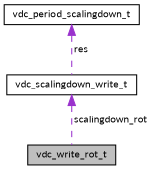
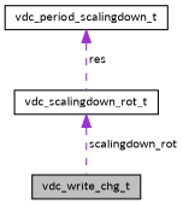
  digraph {
    fontname=Lato
    node [color=black fillcolor=white fontname=Lato fontsize=10 shape=record style=filled]
    edge [color=darkorchid3 dir=back fontname=Lato fontsize=10 labelfontname=Helvetica labelfontsize=10 style=dashed]
-   n1 [fillcolor=grey75 fontcolor=black height=0.2 label=vdc_write_rot_t width=0.4]
-   n2 [height=0.2 label=vdc_scalingdown_write_t width=0.4]
+   n1 [fillcolor=grey75 fontcolor=black height=0.2 label=vdc_write_chg_t width=0.4]
+   n2 [height=0.2 label=vdc_scalingdown_rot_t width=0.4]
    n3 [height=0.2 label=vdc_period_scalingdown_t width=0.4]
    n2 -> n1 [label=" scalingdown_rot"]
    n3 -> n2 [label=" res"]
  }
